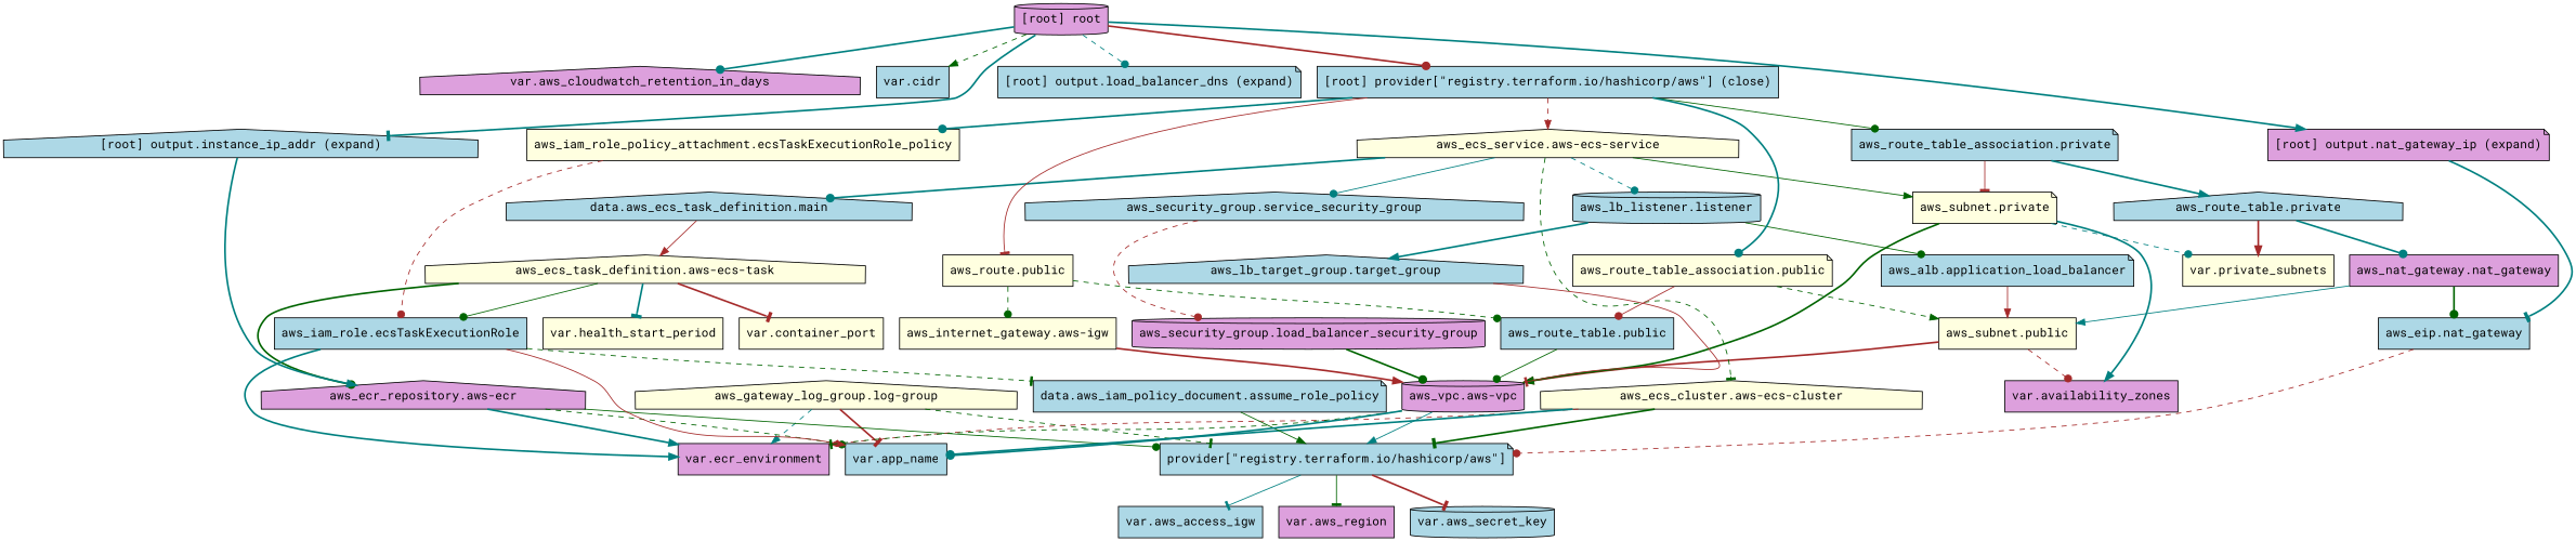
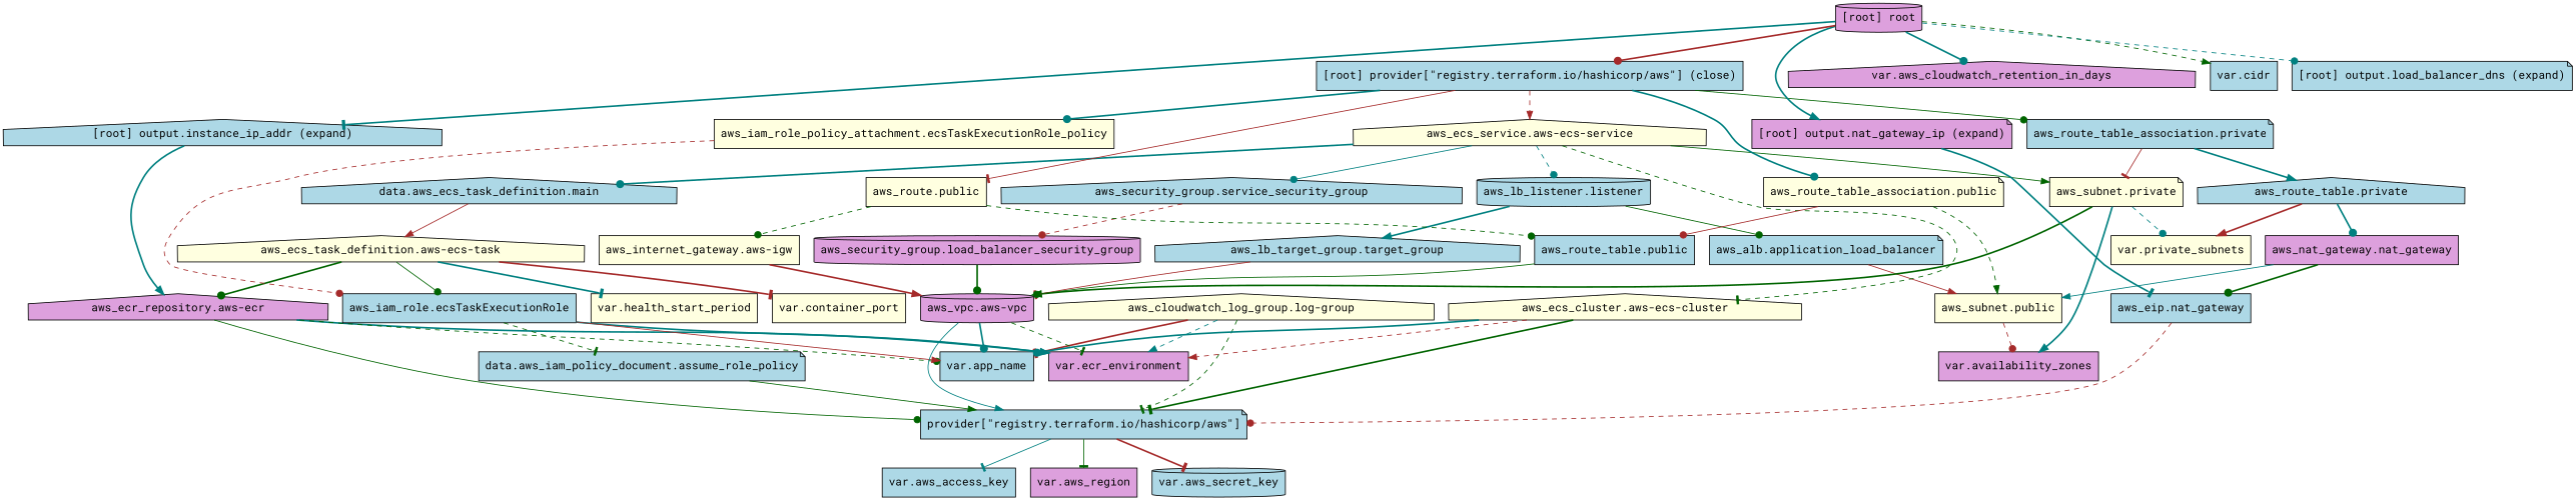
  digraph {
    compound=true
    fontname="Roboto Mono"
    newrank=true
    node [fillcolor=lightblue fontname="Roboto Mono" shape=box style=filled]
    edge [arrowhead=dot color=teal fontname="Roboto Mono" style=bold]
    n1 [label="aws_alb.application_load_balancer" shape=note]
    n2 [fillcolor=plum label="aws_security_group.load_balancer_security_group" shape=cylinder]
    n3 [fillcolor=lightyellow label="aws_subnet.public"]
-   n4 [fillcolor=lightyellow label="aws_gateway_log_group.log-group" shape=house]
+   n4 [fillcolor=lightyellow label="aws_cloudwatch_log_group.log-group" shape=house]
    n5 [label="provider[\"registry.terraform.io/hashicorp/aws\"]" shape=note]
    n6 [fillcolor=plum label="var.ecr_environment"]
    n7 [label="var.app_name"]
    n8 [fillcolor=plum label="aws_ecr_repository.aws-ecr" shape=house]
    n9 [fillcolor=lightyellow label="aws_ecs_cluster.aws-ecs-cluster" shape=house]
    n10 [fillcolor=lightyellow label="aws_ecs_service.aws-ecs-service" shape=house]
    n11 [label="aws_lb_listener.listener" shape=cylinder]
    n12 [label="aws_security_group.service_security_group" shape=house]
    n13 [fillcolor=lightyellow label="aws_subnet.private" shape=note]
    n14 [label="data.aws_ecs_task_definition.main" shape=house]
    n15 [fillcolor=lightyellow label="aws_ecs_task_definition.aws-ecs-task" shape=house]
    n16 [label="aws_iam_role.ecsTaskExecutionRole"]
    n17 [fillcolor=lightyellow label="var.container_port"]
    n18 [fillcolor=lightyellow label="var.health_start_period"]
    n19 [label="aws_eip.nat_gateway"]
    n20 [label="data.aws_iam_policy_document.assume_role_policy" shape=note]
    n21 [fillcolor=lightyellow label="aws_iam_role_policy_attachment.ecsTaskExecutionRole_policy"]
    n22 [fillcolor=lightyellow label="aws_internet_gateway.aws-igw"]
    n23 [fillcolor=plum label="aws_vpc.aws-vpc" shape=cylinder]
    n24 [label="aws_lb_target_group.target_group" shape=house]
    n25 [fillcolor=plum label="aws_nat_gateway.nat_gateway"]
    n26 [fillcolor=lightyellow label="aws_route.public"]
    n27 [label="aws_route_table.public"]
    n28 [label="aws_route_table.private" shape=house]
    n29 [fillcolor=lightyellow label="var.private_subnets"]
    n30 [label="aws_route_table_association.private" shape=note]
    n31 [fillcolor=lightyellow label="aws_route_table_association.public" shape=note]
    n32 [fillcolor=plum label="var.availability_zones"]
-   n33 [label="var.aws_access_igw"]
+   n33 [label="var.aws_access_key"]
    n34 [fillcolor=plum label="var.aws_region"]
    n35 [label="var.aws_secret_key" shape=cylinder]
    n36 [fillcolor=plum label="var.aws_cloudwatch_retention_in_days" shape=house]
    n37 [label="var.cidr"]
    "[root] output.instance_ip_addr (expand)" [shape=house]
    "[root] output.load_balancer_dns (expand)" [shape=note]
    "[root] output.nat_gateway_ip (expand)" [fillcolor=plum shape=note]
    "[root] provider[\"registry.terraform.io/hashicorp/aws\"] (close)"
    "[root] root" [fillcolor=plum shape=cylinder]
    subgraph sub_1 {
      n1
      n2
      n3
      n4
      n5
      n6
      n7
      n8
      n9
      n10
      n11
      n12
      n13
      n14
      n15
      n16
      n17
      n18
      n19
      n20
      n21
      n22
      n23
      n24
      n25
      n26
      n27
      n28
      n29
      n30
      n31
      n32
      n33
      n34
      n35
      n36
      n37
      "[root] output.instance_ip_addr (expand)"
      "[root] output.load_balancer_dns (expand)"
      "[root] output.nat_gateway_ip (expand)"
      "[root] provider[\"registry.terraform.io/hashicorp/aws\"] (close)"
      "[root] root"
    }
    n1 -> n3 [arrowhead=normal color=brown style=solid]
    n2 -> n23 [color=darkgreen]
-   n3 -> n23 [arrowhead=normal color=brown]
    n3 -> n32 [color=brown style=dashed]
    n4 -> n5 [arrowhead=tee color=darkgreen style=dashed]
    n4 -> n6 [arrowhead=normal style=dashed]
    n4 -> n7 [arrowhead=tee color=brown]
    n5 -> n33 [arrowhead=tee style=solid]
    n5 -> n34 [arrowhead=tee color=darkgreen style=solid]
    n5 -> n35 [arrowhead=tee color=brown]
    n8 -> n5 [color=darkgreen style=solid]
    n8 -> n6 [arrowhead=normal]
    n8 -> n7 [color=darkgreen style=dashed]
    n9 -> n5 [arrowhead=tee color=darkgreen]
    n9 -> n6 [arrowhead=normal color=brown style=dashed]
    n9 -> n7
    n10 -> n9 [arrowhead=tee color=darkgreen style=dashed]
    n10 -> n11 [style=dashed]
    n10 -> n12 [style=solid]
    n10 -> n13 [arrowhead=normal color=darkgreen style=solid]
    n10 -> n14
    n11 -> n1 [color=darkgreen style=solid]
    n11 -> n24 [arrowhead=normal]
    n12 -> n2 [color=brown style=dashed]
    n13 -> n23 [arrowhead=normal color=darkgreen]
    n13 -> n29 [style=dashed]
    n13 -> n32 [arrowhead=normal]
    n14 -> n15 [arrowhead=normal color=brown style=solid]
    n15 -> n8 [color=darkgreen]
    n15 -> n16 [color=darkgreen style=solid]
    n15 -> n17 [arrowhead=tee color=brown]
    n15 -> n18 [arrowhead=tee]
    n16 -> n6 [arrowhead=normal]
    n16 -> n7 [arrowhead=normal color=brown style=solid]
    n16 -> n20 [arrowhead=tee color=darkgreen style=dashed]
    n19 -> n5 [color=brown style=dashed]
    n20 -> n5 [arrowhead=normal color=darkgreen style=solid]
    n21 -> n16 [color=brown style=dashed]
    n22 -> n23 [arrowhead=normal color=brown]
    n23 -> n5 [arrowhead=normal style=solid]
    n23 -> n6 [arrowhead=tee color=darkgreen style=dashed]
    n23 -> n7
    n24 -> n23 [arrowhead=tee color=brown style=solid]
    n25 -> n3 [arrowhead=normal style=solid]
    n25 -> n19 [color=darkgreen]
    n26 -> n22 [color=darkgreen style=dashed]
    n26 -> n27 [color=darkgreen style=dashed]
    n27 -> n23 [color=darkgreen style=solid]
    n28 -> n25
    n28 -> n29 [arrowhead=normal color=brown]
    n30 -> n13 [arrowhead=tee color=brown style=solid]
    n30 -> n28 [arrowhead=normal]
    n31 -> n3 [arrowhead=normal color=darkgreen style=dashed]
    n31 -> n27 [color=brown style=solid]
    "[root] output.instance_ip_addr (expand)" -> n8 [arrowhead=normal]
    "[root] output.nat_gateway_ip (expand)" -> n19 [arrowhead=tee]
    "[root] provider[\"registry.terraform.io/hashicorp/aws\"] (close)" -> n10 [arrowhead=normal color=brown style=dashed]
    "[root] provider[\"registry.terraform.io/hashicorp/aws\"] (close)" -> n21
    "[root] provider[\"registry.terraform.io/hashicorp/aws\"] (close)" -> n26 [arrowhead=tee color=brown style=solid]
    "[root] provider[\"registry.terraform.io/hashicorp/aws\"] (close)" -> n30 [color=darkgreen style=solid]
    "[root] provider[\"registry.terraform.io/hashicorp/aws\"] (close)" -> n31
    "[root] root" -> n36
    "[root] root" -> n37 [arrowhead=normal color=darkgreen style=dashed]
    "[root] root" -> "[root] output.instance_ip_addr (expand)" [arrowhead=tee]
    "[root] root" -> "[root] output.load_balancer_dns (expand)" [style=dashed]
    "[root] root" -> "[root] output.nat_gateway_ip (expand)" [arrowhead=normal]
    "[root] root" -> "[root] provider[\"registry.terraform.io/hashicorp/aws\"] (close)" [color=brown]
  }
